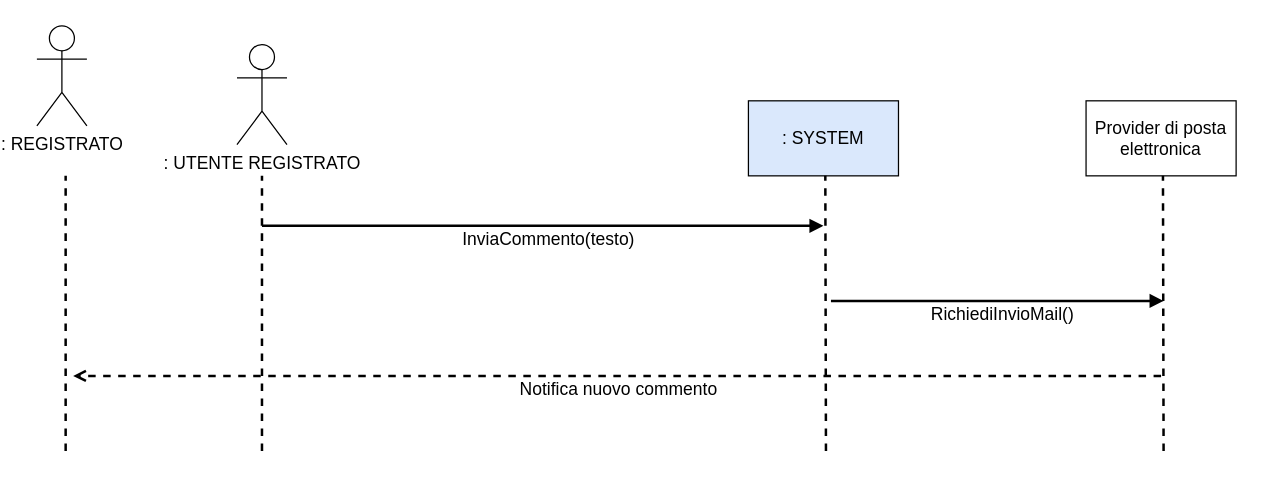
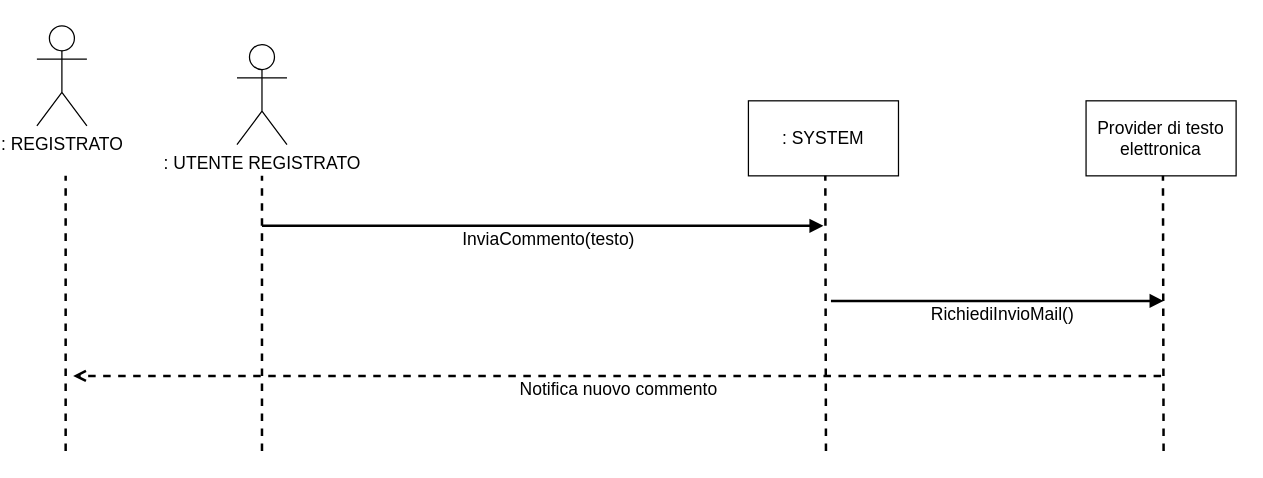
  <mxCell id="0" />
  <mxCell id="1" parent="0" />
  <mxCell id="2" value="&lt;font style=&quot;font-size: 14px;&quot;&gt;: UTENTE REGISTRATO&lt;/font&gt;" style="shape=umlActor;verticalLabelPosition=bottom;verticalAlign=top;html=1;outlineConnect=0;" parent="1" vertex="1"><mxGeometry x="180" y="35" width="40" height="80" as="geometry" /></mxCell>
  <mxCell id="3" value="" style="endArrow=none;dashed=1;html=1;rounded=0;fontSize=14;strokeWidth=2;" parent="1" edge="1"><mxGeometry width="50" height="50" relative="1" as="geometry"><mxPoint x="200" y="360" as="sourcePoint" /><mxPoint x="200" y="140" as="targetPoint" /></mxGeometry></mxCell>
- <mxCell id="4" value=": SYSTEM" style="rounded=0;whiteSpace=wrap;html=1;fontSize=14;fillColor=#dae8fc;" parent="1" vertex="1"><mxGeometry x="589" y="80" width="120" height="60" as="geometry" /></mxCell>
+ <mxCell id="4" value=": SYSTEM" style="rounded=0;whiteSpace=wrap;html=1;fontSize=14;" parent="1" vertex="1"><mxGeometry x="589" y="80" width="120" height="60" as="geometry" /></mxCell>
  <mxCell id="5" value="" style="endArrow=none;dashed=1;html=1;rounded=0;fontSize=14;strokeWidth=2;" parent="1" edge="1"><mxGeometry width="50" height="50" relative="1" as="geometry"><mxPoint x="651" y="360" as="sourcePoint" /><mxPoint x="650.5" y="140" as="targetPoint" /></mxGeometry></mxCell>
  <mxCell id="6" value="" style="endArrow=block;html=1;rounded=0;strokeWidth=2;fontSize=14;endFill=1;" parent="1" edge="1"><mxGeometry width="50" height="50" relative="1" as="geometry"><mxPoint x="200" y="180" as="sourcePoint" /><mxPoint x="649" y="180" as="targetPoint" /></mxGeometry></mxCell>
  <mxCell id="7" value="InviaCommento(testo)" style="edgeLabel;html=1;align=center;verticalAlign=middle;resizable=0;points=[];fontSize=14;" parent="6" vertex="1" connectable="0"><mxGeometry x="-0.061" relative="1" as="geometry"><mxPoint x="17" y="10" as="offset" /></mxGeometry></mxCell>
  <mxCell id="8" value="" style="endArrow=none;dashed=1;html=1;rounded=0;fontSize=14;strokeWidth=2;" parent="1" edge="1"><mxGeometry width="50" height="50" relative="1" as="geometry"><mxPoint x="43" y="360" as="sourcePoint" /><mxPoint x="43" y="140" as="targetPoint" /></mxGeometry></mxCell>
  <mxCell id="9" value="&lt;font style=&quot;font-size: 14px;&quot;&gt;: REGISTRATO&lt;/font&gt;" style="shape=umlActor;verticalLabelPosition=bottom;verticalAlign=top;html=1;outlineConnect=0;" parent="1" vertex="1"><mxGeometry x="20" y="20" width="40" height="80" as="geometry" /></mxCell>
  <mxCell id="10" value="" style="endArrow=open;html=1;rounded=0;strokeWidth=2;fontSize=14;endFill=0;dashed=1;" parent="1" edge="1"><mxGeometry width="50" height="50" relative="1" as="geometry"><mxPoint x="919" y="300" as="sourcePoint" /><mxPoint x="49" y="300" as="targetPoint" /></mxGeometry></mxCell>
  <mxCell id="11" value="Notifica nuovo commento" style="edgeLabel;html=1;align=center;verticalAlign=middle;resizable=0;points=[];fontSize=14;" parent="10" vertex="1" connectable="0"><mxGeometry x="-0.061" relative="1" as="geometry"><mxPoint x="-27" y="10" as="offset" /></mxGeometry></mxCell>
- <mxCell id="12" value="Provider di posta elettronica" style="rounded=0;whiteSpace=wrap;html=1;fontSize=14;" parent="1" vertex="1"><mxGeometry x="859" y="80" width="120" height="60" as="geometry" /></mxCell>
+ <mxCell id="12" value="Provider di testo elettronica" style="rounded=0;whiteSpace=wrap;html=1;fontSize=14;" parent="1" vertex="1"><mxGeometry x="859" y="80" width="120" height="60" as="geometry" /></mxCell>
  <mxCell id="13" value="" style="endArrow=none;dashed=1;html=1;rounded=0;fontSize=14;strokeWidth=2;" parent="1" edge="1"><mxGeometry width="50" height="50" relative="1" as="geometry"><mxPoint x="921" y="360" as="sourcePoint" /><mxPoint x="920.5" y="140" as="targetPoint" /></mxGeometry></mxCell>
  <mxCell id="14" value="" style="endArrow=block;html=1;rounded=0;strokeWidth=2;fontSize=14;endFill=1;" parent="1" edge="1"><mxGeometry width="50" height="50" relative="1" as="geometry"><mxPoint x="655" y="240" as="sourcePoint" /><mxPoint x="921" y="240" as="targetPoint" /></mxGeometry></mxCell>
  <mxCell id="15" value="RichiediInvioMail()" style="edgeLabel;html=1;align=center;verticalAlign=middle;resizable=0;points=[];fontSize=14;" parent="14" vertex="1" connectable="0"><mxGeometry x="-0.061" relative="1" as="geometry"><mxPoint x="11" y="10" as="offset" /></mxGeometry></mxCell>
